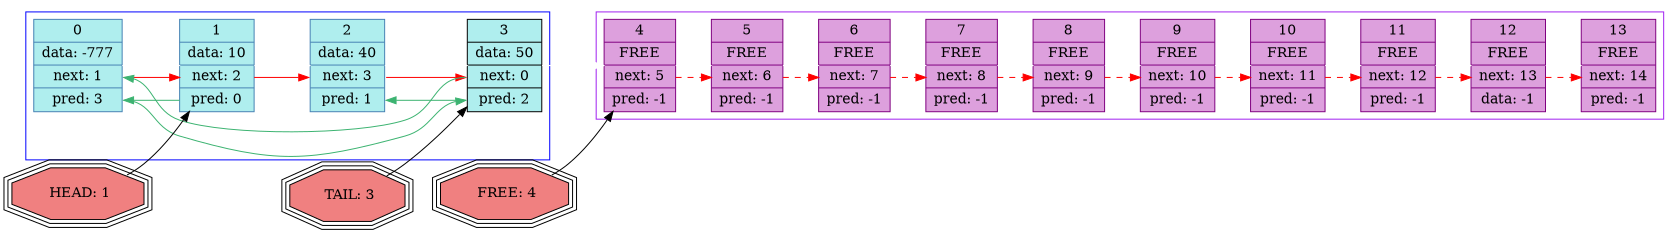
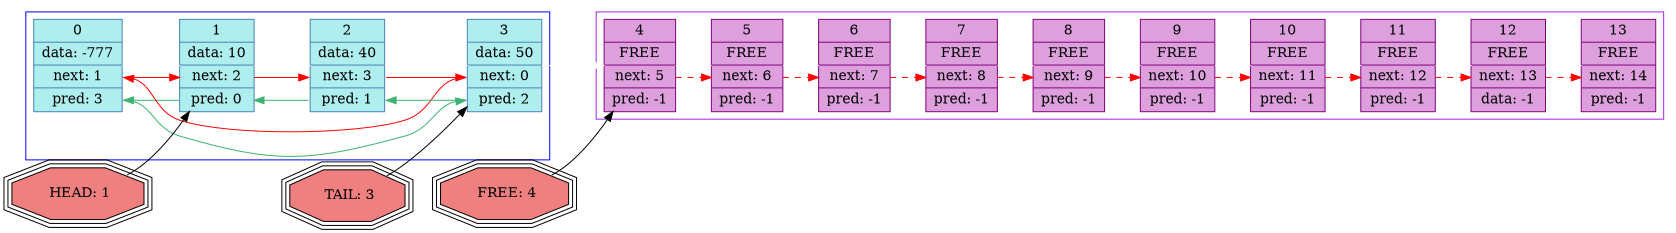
  digraph {
    rankdir=LR
    node [color="#800080" fillcolor="#DDA0DD" fontsize=14 shape=record style=filled]
    edge [color=white weight=0]
    n1 [color="#4682B4" fillcolor="#AFEEEE" label=" 0 | data: -777| <f0> next: 1| <f00> pred: 3"]
    n2 [color="#4682B4" fillcolor="#AFEEEE" label=" 1 | data: 10| <f1> next: 2| <f11> pred: 0"]
    n3 [color="#4682B4" fillcolor="#AFEEEE" label=" 2 | data: 40| <f2> next: 3| <f22> pred: 1"]
-   n4 [color=black fillcolor="#AFEEEE" label=" 3 | data: 50| <f3> next: 0| <f33> pred: 2"]
+   n4 [color="#4682B4" fillcolor="#AFEEEE" label=" 3 | data: 50| <f3> next: 0| <f33> pred: 2"]
    n5 [label=" 4 | FREE | <f4> next: 5| pred: -1"]
    n6 [label=" 5 | FREE | <f5> next: 6| pred: -1"]
    n7 [label=" 6 | FREE | <f6> next: 7| pred: -1"]
    n8 [label=" 7 | FREE | <f7> next: 8| pred: -1"]
    n9 [label=" 8 | FREE | <f8> next: 9| pred: -1"]
    n10 [label=" 9 | FREE | <f9> next: 10| pred: -1"]
    n11 [label=" 10 | FREE | <f10> next: 11| pred: -1"]
    n12 [label=" 11 | FREE | <f11> next: 12| pred: -1"]
    n13 [label=" 12 | FREE | <f12> next: 13| data: -1"]
    n14 [label=" 13 | FREE | <f13> next: 14| pred: -1"]
    n15 [fillcolor="#F08080" label=" FREE: 4" shape=tripleoctagon color="" fontsize=""]
    n16 [fillcolor="#F08080" label=" HEAD: 1" shape=tripleoctagon color="" fontsize=""]
    n17 [fillcolor="#F08080" label=" TAIL: 3" shape=tripleoctagon color="" fontsize=""]
    subgraph cluster_1 {
      color=blue
      n1
      n2
      n3
      n4
    }
    subgraph cluster_2 {
      color=purple
      n5
      n6
      n7
      n8
      n9
      n10
      n11
      n12
      n13
      n14
    }
    n1 -> n2 [weight=1000]
    n1 -> n2 [color=red headport=f1 tailport=f0]
    n1 -> n4 [color="#3CB371" headport=f33 tailport=f00]
    n2 -> n1 [color="#3CB371" headport=f00 tailport=f11]
    n2 -> n3 [weight=1000]
    n2 -> n3 [color=red headport=f2 tailport=f1]
+   n3 -> n2 [color="#3CB371" headport=f11 tailport=f22]
    n3 -> n4 [weight=1000]
    n3 -> n4 [color=red headport=f3 tailport=f2]
-   n4 -> n1 [color="#3CB371" headport=f0 tailport=f3]
+   n4 -> n1 [color=red headport=f0 tailport=f3]
    n4 -> n3 [color="#3CB371" headport=f22 tailport=f33]
    n4 -> n5 [weight=1000]
    n5 -> n6 [weight=1000]
    n5 -> n6 [color=red headport=f5 style=dashed tailport=f4]
    n6 -> n7 [weight=1000]
    n6 -> n7 [color=red headport=f6 style=dashed tailport=f5]
    n7 -> n8 [weight=1000]
    n7 -> n8 [color=red headport=f7 style=dashed tailport=f6]
    n8 -> n9 [weight=1000]
    n8 -> n9 [color=red headport=f8 style=dashed tailport=f7]
    n9 -> n10 [weight=1000]
    n9 -> n10 [color=red headport=f9 style=dashed tailport=f8]
    n10 -> n11 [weight=1000]
    n10 -> n11 [color=red headport=f10 style=dashed tailport=f9]
    n11 -> n12 [weight=1000]
    n11 -> n12 [color=red headport=f11 style=dashed tailport=f10]
    n12 -> n13 [weight=1000]
    n12 -> n13 [color=red headport=f12 style=dashed tailport=f11]
    n13 -> n14 [weight=1000]
    n13 -> n14 [color=red headport=f13 style=dashed tailport=f12]
    n15 -> n5 [color="" weight=""]
    n16 -> n2 [color="" weight=""]
    n17 -> n4 [color="" weight=""]
  }
